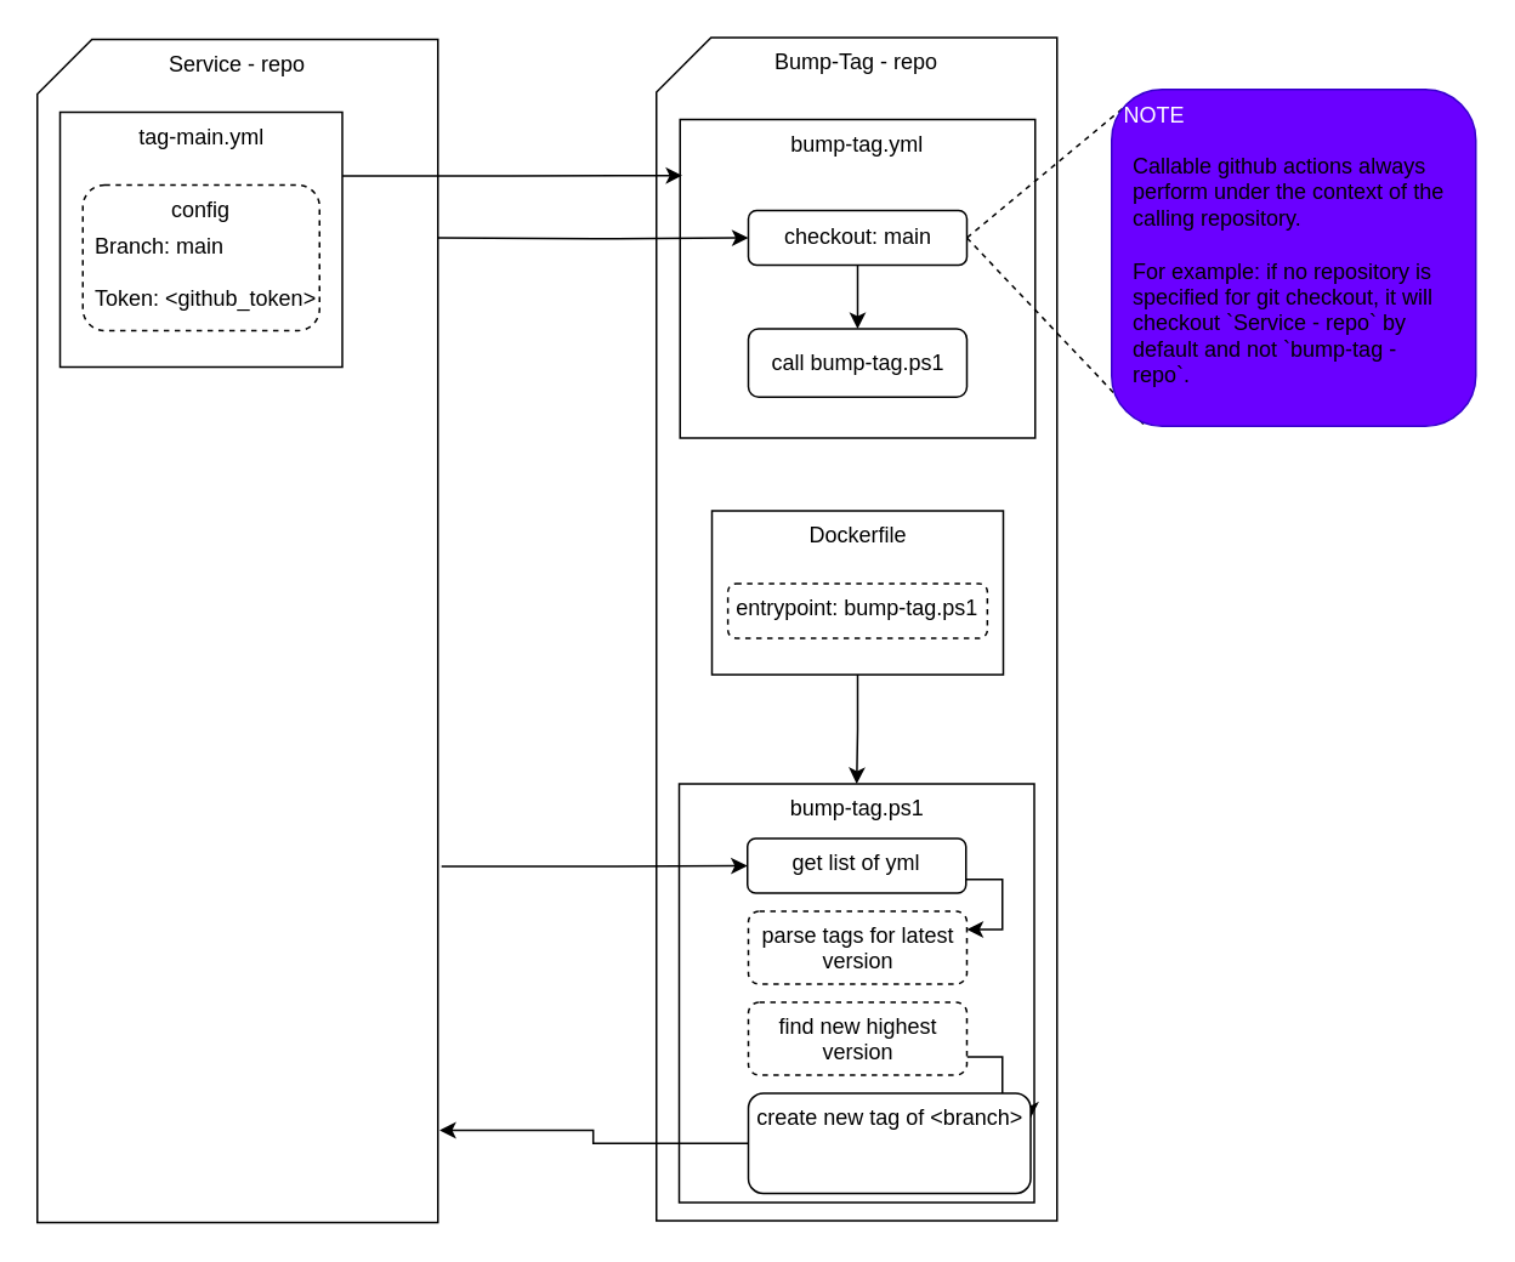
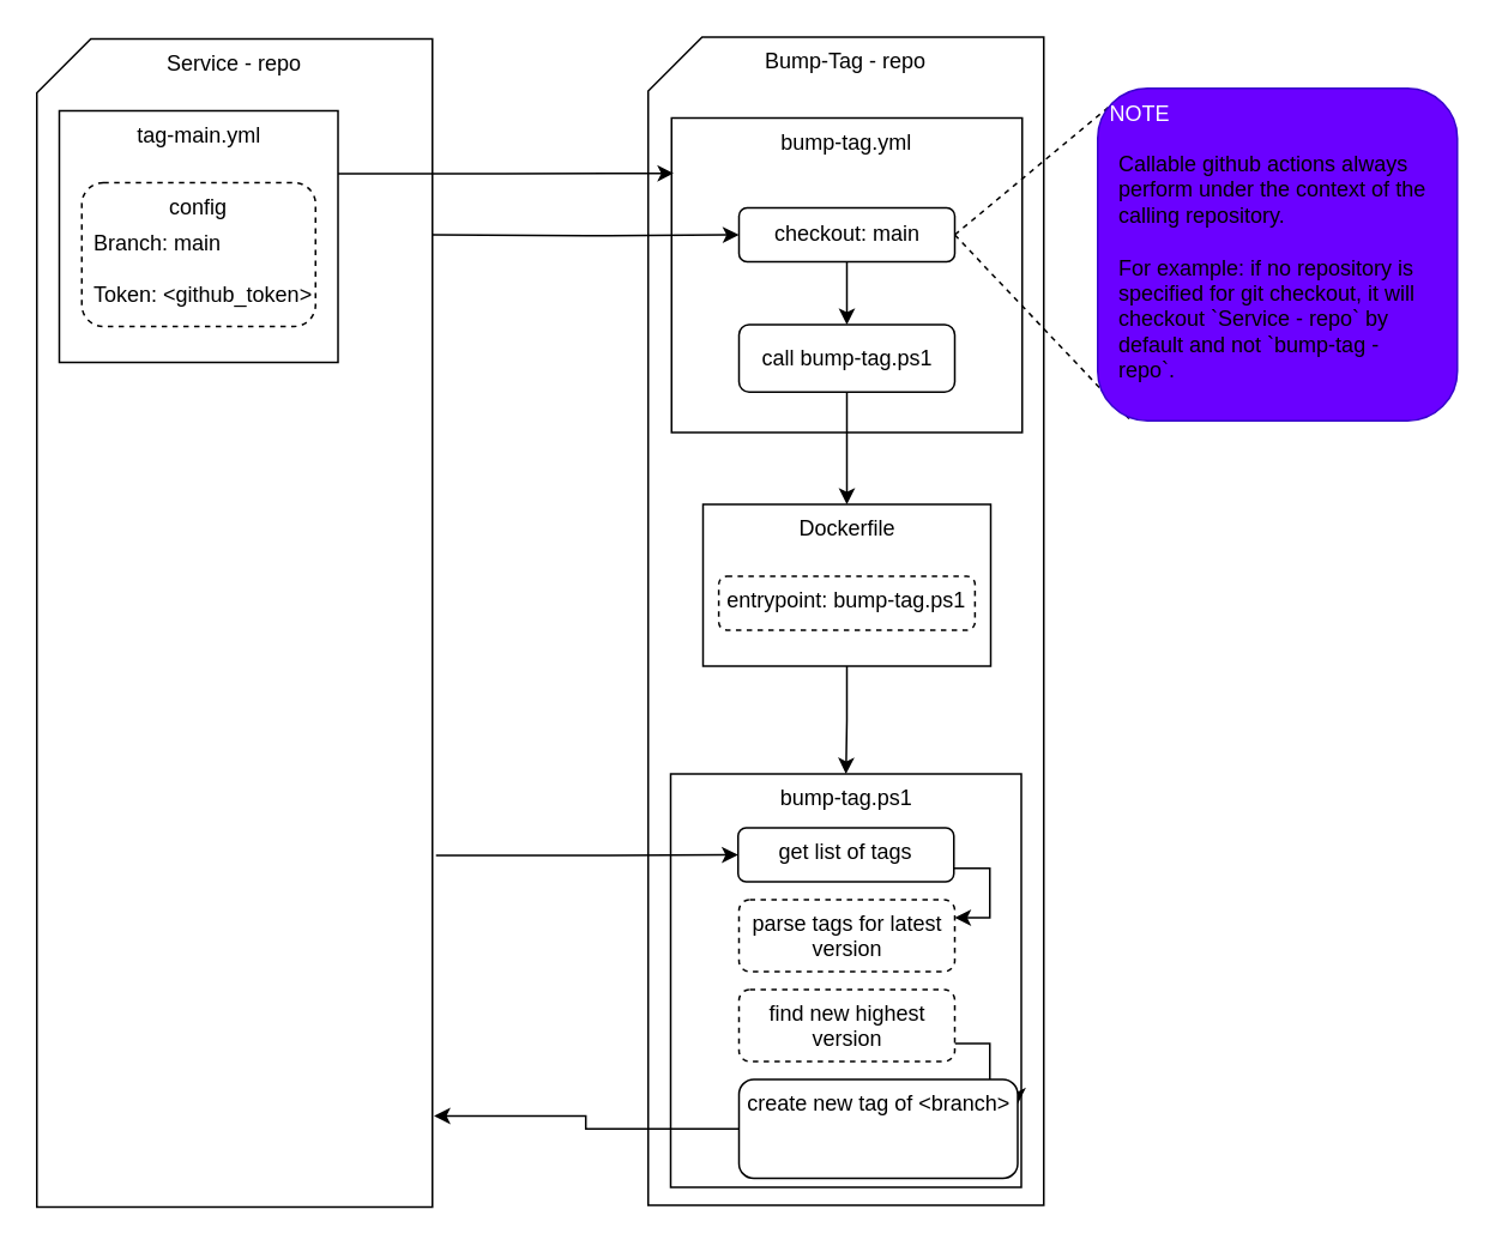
  <mxCell id="0" />
  <mxCell id="1" parent="0" />
  <mxCell id="2" value="Service - repo&lt;div&gt;&lt;br&gt;&lt;/div&gt;" style="shape=card;whiteSpace=wrap;verticalAlign=top;align=center;html=1;" vertex="1" parent="1"><mxGeometry x="20" y="21" width="220" height="650" as="geometry" /></mxCell>
  <mxCell id="3" value="Bump-Tag - repo" style="shape=card;whiteSpace=wrap;html=1;verticalAlign=top;align=center;" vertex="1" parent="1"><mxGeometry x="360" y="20" width="220" height="650" as="geometry" /></mxCell>
  <mxCell id="4" style="edgeStyle=orthogonalEdgeStyle;rounded=0;orthogonalLoop=1;jettySize=auto;html=1;exitX=0.5;exitY=1;exitDx=0;exitDy=0;exitPerimeter=0;" edge="1" parent="1" source="3" target="3"><mxGeometry relative="1" as="geometry" /></mxCell>
  <mxCell id="5" value="tag-main.yml" style="rounded=0;whiteSpace=wrap;html=1;verticalAlign=top;" vertex="1" parent="1"><mxGeometry x="32.5" y="61" width="155" height="140" as="geometry" /></mxCell>
  <mxCell id="6" value="bump-tag.yml" style="rounded=0;whiteSpace=wrap;html=1;verticalAlign=top;" vertex="1" parent="1"><mxGeometry x="373" y="65" width="195" height="175" as="geometry" /></mxCell>
  <mxCell id="7" value="config" style="rounded=1;whiteSpace=wrap;html=1;dashed=1;verticalAlign=top;" vertex="1" parent="1"><mxGeometry x="45" y="101" width="130" height="80" as="geometry" /></mxCell>
  <mxCell id="8" value="Branch: main&lt;div&gt;&lt;br&gt;&lt;/div&gt;&lt;div&gt;Token: &amp;lt;github_token&amp;gt;&lt;/div&gt;" style="text;html=1;align=left;verticalAlign=middle;whiteSpace=wrap;rounded=0;" vertex="1" parent="1"><mxGeometry x="50" y="129" width="130" height="40" as="geometry" /></mxCell>
  <mxCell id="9" style="edgeStyle=orthogonalEdgeStyle;rounded=0;orthogonalLoop=1;jettySize=auto;html=1;exitX=0.5;exitY=1;exitDx=0;exitDy=0;entryX=0.5;entryY=0;entryDx=0;entryDy=0;" edge="1" parent="1" source="12" target="14"><mxGeometry relative="1" as="geometry" /></mxCell>
  <mxCell id="10" style="rounded=0;orthogonalLoop=1;jettySize=auto;html=1;exitX=1;exitY=0.5;exitDx=0;exitDy=0;entryX=0.053;entryY=0.036;entryDx=0;entryDy=0;fontFamily=Helvetica;fontSize=12;fontColor=default;endArrow=none;endFill=0;dashed=1;entryPerimeter=0;" edge="1" parent="1" source="12" target="28"><mxGeometry relative="1" as="geometry" /></mxCell>
  <mxCell id="11" style="rounded=0;orthogonalLoop=1;jettySize=auto;html=1;exitX=1;exitY=0.5;exitDx=0;exitDy=0;entryX=0.089;entryY=0.996;entryDx=0;entryDy=0;fontFamily=Helvetica;fontSize=12;fontColor=default;dashed=1;endArrow=none;endFill=0;entryPerimeter=0;" edge="1" parent="1" source="12" target="28"><mxGeometry relative="1" as="geometry" /></mxCell>
  <mxCell id="12" value="checkout: main" style="rounded=1;whiteSpace=wrap;html=1;" vertex="1" parent="1"><mxGeometry x="410.5" y="115" width="120" height="30" as="geometry" /></mxCell>
  <mxCell id="13" style="edgeStyle=orthogonalEdgeStyle;rounded=0;orthogonalLoop=1;jettySize=auto;html=1;exitX=0.5;exitY=1;exitDx=0;exitDy=0;entryX=0.5;entryY=0;entryDx=0;entryDy=0;fontFamily=Helvetica;fontSize=12;fontColor=default;" edge="1" parent="1" source="23" target="15"><mxGeometry relative="1" as="geometry" /></mxCell>
  <mxCell id="14" value="call bump-tag.ps1" style="rounded=1;whiteSpace=wrap;html=1;" vertex="1" parent="1"><mxGeometry x="410.5" y="180" width="120" height="37.5" as="geometry" /></mxCell>
  <mxCell id="15" value="bump-tag.ps1" style="rounded=0;whiteSpace=wrap;html=1;verticalAlign=top;" vertex="1" parent="1"><mxGeometry x="372.5" y="430" width="195" height="230" as="geometry" /></mxCell>
  <mxCell id="16" style="edgeStyle=orthogonalEdgeStyle;rounded=0;orthogonalLoop=1;jettySize=auto;html=1;exitX=1;exitY=0.75;exitDx=0;exitDy=0;entryX=1;entryY=0.25;entryDx=0;entryDy=0;fontFamily=Helvetica;fontSize=12;fontColor=default;" edge="1" parent="1" source="17" target="18"><mxGeometry relative="1" as="geometry"><Array as="points"><mxPoint x="550" y="483" /><mxPoint x="550" y="510" /></Array></mxGeometry></mxCell>
- <mxCell id="17" value="get list of yml" style="rounded=1;whiteSpace=wrap;html=1;strokeColor=default;align=center;verticalAlign=top;fontFamily=Helvetica;fontSize=12;fontColor=default;fillColor=default;" vertex="1" parent="1"><mxGeometry x="410" y="460" width="120" height="30" as="geometry" /></mxCell>
+ <mxCell id="17" value="get list of tags" style="rounded=1;whiteSpace=wrap;html=1;strokeColor=default;align=center;verticalAlign=top;fontFamily=Helvetica;fontSize=12;fontColor=default;fillColor=default;" vertex="1" parent="1"><mxGeometry x="410" y="460" width="120" height="30" as="geometry" /></mxCell>
  <mxCell id="18" value="parse tags for latest version" style="rounded=1;whiteSpace=wrap;html=1;strokeColor=default;align=center;verticalAlign=top;fontFamily=Helvetica;fontSize=12;fontColor=default;fillColor=default;dashed=1;" vertex="1" parent="1"><mxGeometry x="410.5" y="500" width="120" height="40" as="geometry" /></mxCell>
  <mxCell id="19" style="edgeStyle=orthogonalEdgeStyle;rounded=0;orthogonalLoop=1;jettySize=auto;html=1;exitX=1;exitY=0.75;exitDx=0;exitDy=0;entryX=1;entryY=0.25;entryDx=0;entryDy=0;fontFamily=Helvetica;fontSize=12;fontColor=default;" edge="1" parent="1" source="20" target="21"><mxGeometry relative="1" as="geometry"><Array as="points"><mxPoint x="550" y="580" /><mxPoint x="550" y="610" /></Array></mxGeometry></mxCell>
  <mxCell id="20" value="find new highest version" style="rounded=1;whiteSpace=wrap;html=1;strokeColor=default;align=center;verticalAlign=top;fontFamily=Helvetica;fontSize=12;fontColor=default;fillColor=default;dashed=1;" vertex="1" parent="1"><mxGeometry x="410.5" y="550" width="120" height="40" as="geometry" /></mxCell>
  <mxCell id="21" value="create new tag of &amp;lt;branch&amp;gt;" style="rounded=1;whiteSpace=wrap;html=1;strokeColor=default;align=center;verticalAlign=top;fontFamily=Helvetica;fontSize=12;fontColor=default;fillColor=default;" vertex="1" parent="1"><mxGeometry x="410.5" y="600" width="155" height="55" as="geometry" /></mxCell>
+ <mxCell id="22" value="" style="edgeStyle=orthogonalEdgeStyle;rounded=0;orthogonalLoop=1;jettySize=auto;html=1;exitX=0.5;exitY=1;exitDx=0;exitDy=0;entryX=0.5;entryY=0;entryDx=0;entryDy=0;fontFamily=Helvetica;fontSize=12;fontColor=default;" edge="1" parent="1" source="14" target="23"><mxGeometry relative="1" as="geometry"><mxPoint x="471" y="218" as="sourcePoint" /><mxPoint x="470" y="340" as="targetPoint" /></mxGeometry></mxCell>
  <mxCell id="23" value="Dockerfile" style="rounded=0;whiteSpace=wrap;html=1;strokeColor=default;align=center;verticalAlign=top;fontFamily=Helvetica;fontSize=12;fontColor=default;fillColor=default;" vertex="1" parent="1"><mxGeometry x="390.5" y="280" width="160" height="90" as="geometry" /></mxCell>
  <mxCell id="24" value="entrypoint: bump-tag.ps1" style="rounded=1;whiteSpace=wrap;html=1;strokeColor=default;align=center;verticalAlign=top;fontFamily=Helvetica;fontSize=12;fontColor=default;fillColor=default;dashed=1;" vertex="1" parent="1"><mxGeometry x="399.25" y="320" width="142.5" height="30" as="geometry" /></mxCell>
  <mxCell id="25" style="edgeStyle=orthogonalEdgeStyle;rounded=0;orthogonalLoop=1;jettySize=auto;html=1;exitX=1.009;exitY=0.699;exitDx=0;exitDy=0;entryX=0;entryY=0.5;entryDx=0;entryDy=0;fontFamily=Helvetica;fontSize=12;fontColor=default;exitPerimeter=0;" edge="1" parent="1" source="2" target="17"><mxGeometry relative="1" as="geometry" /></mxCell>
  <mxCell id="26" style="edgeStyle=orthogonalEdgeStyle;rounded=0;orthogonalLoop=1;jettySize=auto;html=1;exitX=0;exitY=0.5;exitDx=0;exitDy=0;entryX=1.004;entryY=0.922;entryDx=0;entryDy=0;entryPerimeter=0;fontFamily=Helvetica;fontSize=12;fontColor=default;" edge="1" parent="1" source="21" target="2"><mxGeometry relative="1" as="geometry" /></mxCell>
  <mxCell id="27" style="edgeStyle=orthogonalEdgeStyle;rounded=0;orthogonalLoop=1;jettySize=auto;html=1;exitX=1;exitY=0.25;exitDx=0;exitDy=0;entryX=0.006;entryY=0.176;entryDx=0;entryDy=0;entryPerimeter=0;fontFamily=Helvetica;fontSize=12;fontColor=default;" edge="1" parent="1" source="5" target="6"><mxGeometry relative="1" as="geometry" /></mxCell>
  <mxCell id="28" value="NOTE" style="rounded=1;whiteSpace=wrap;html=1;align=left;verticalAlign=top;fontFamily=Helvetica;fontSize=12;fillColor=light-dark(#6a00ff, #2d006b);fontColor=#ffffff;strokeColor=#3700CC;spacingLeft=5;" vertex="1" parent="1"><mxGeometry x="610" y="48.5" width="200" height="185" as="geometry" /></mxCell>
  <mxCell id="29" value="Callable github actions always perform under the context of the calling repository.&lt;br&gt;&lt;br&gt;For example: if no repository is specified for git checkout, it will checkout `Service - repo` by default and not `bump-tag - repo`." style="text;html=1;align=left;verticalAlign=top;whiteSpace=wrap;rounded=0;fontFamily=Helvetica;fontSize=12;fontColor=default;" vertex="1" parent="1"><mxGeometry x="620" y="77.25" width="180" height="142.75" as="geometry" /></mxCell>
  <mxCell id="30" style="edgeStyle=orthogonalEdgeStyle;rounded=0;orthogonalLoop=1;jettySize=auto;html=1;entryX=0;entryY=0.5;entryDx=0;entryDy=0;fontFamily=Helvetica;fontSize=12;fontColor=default;" edge="1" parent="1" target="12"><mxGeometry relative="1" as="geometry"><mxPoint x="240" y="130" as="sourcePoint" /></mxGeometry></mxCell>
